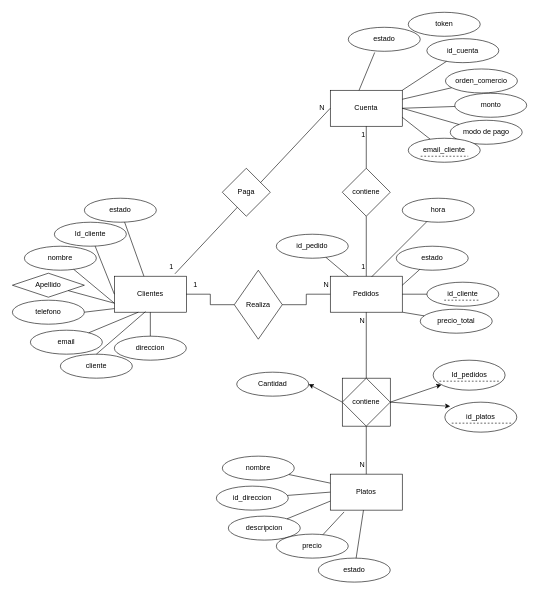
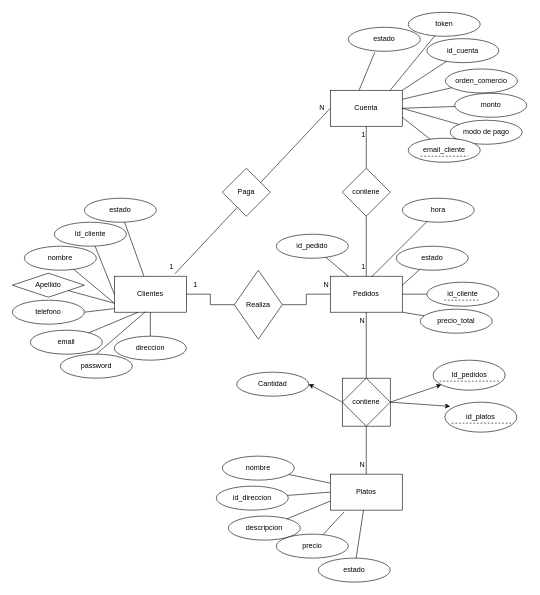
  <mxCell id="0" />
  <mxCell id="1" parent="0" />
  <mxCell id="2" value="" style="whiteSpace=wrap;html=1;aspect=fixed;" parent="1" vertex="1"><mxGeometry x="570" y="630" width="80" height="80" as="geometry" /></mxCell>
  <mxCell id="3" value="Clientes" style="rounded=0;whiteSpace=wrap;html=1;" parent="1" vertex="1"><mxGeometry x="190" y="460" width="120" height="60" as="geometry" /></mxCell>
  <mxCell id="4" value="Platos" style="rounded=0;whiteSpace=wrap;html=1;" parent="1" vertex="1"><mxGeometry x="550" y="790" width="120" height="60" as="geometry" /></mxCell>
  <mxCell id="5" value="Cuenta" style="rounded=0;whiteSpace=wrap;html=1;" parent="1" vertex="1"><mxGeometry x="550" y="150" width="120" height="60" as="geometry" /></mxCell>
  <mxCell id="6" value="Pedidos" style="rounded=0;whiteSpace=wrap;html=1;" parent="1" vertex="1"><mxGeometry x="550" y="460" width="120" height="60" as="geometry" /></mxCell>
  <mxCell id="7" value="Realiza" style="rhombus;whiteSpace=wrap;html=1;" parent="1" vertex="1"><mxGeometry x="390" y="450" width="80" height="115" as="geometry" /></mxCell>
  <mxCell id="8" value="" style="endArrow=none;html=1;rounded=0;strokeColor=default;edgeStyle=orthogonalEdgeStyle;exitX=1;exitY=0.5;exitDx=0;exitDy=0;entryX=0;entryY=0.5;entryDx=0;entryDy=0;" parent="1" source="3" target="7" edge="1"><mxGeometry width="50" height="50" relative="1" as="geometry"><mxPoint x="390" y="480" as="sourcePoint" /><mxPoint x="440" y="430" as="targetPoint" /></mxGeometry></mxCell>
  <mxCell id="9" value="" style="endArrow=none;html=1;rounded=0;strokeColor=default;edgeStyle=orthogonalEdgeStyle;exitX=1;exitY=0.5;exitDx=0;exitDy=0;entryX=0;entryY=0.5;entryDx=0;entryDy=0;" parent="1" source="7" target="6" edge="1"><mxGeometry width="50" height="50" relative="1" as="geometry"><mxPoint x="490" y="489.5" as="sourcePoint" /><mxPoint x="580" y="489.5" as="targetPoint" /></mxGeometry></mxCell>
  <mxCell id="10" value="1" style="text;html=1;strokeColor=none;fillColor=none;align=left;verticalAlign=middle;whiteSpace=wrap;rounded=0;" parent="1" vertex="1"><mxGeometry x="320" y="460" width="60" height="30" as="geometry" /></mxCell>
  <mxCell id="11" value="&lt;div align=&quot;right&quot;&gt;N&lt;/div&gt;" style="text;html=1;strokeColor=none;fillColor=none;align=right;verticalAlign=middle;whiteSpace=wrap;rounded=0;" parent="1" vertex="1"><mxGeometry x="490" y="460" width="60" height="30" as="geometry" /></mxCell>
  <mxCell id="12" value="&lt;div align=&quot;center&quot;&gt;Id_cliente&lt;/div&gt;" style="ellipse;whiteSpace=wrap;html=1;strokeWidth=1;align=center;" parent="1" vertex="1"><mxGeometry x="90" y="370" width="120" height="40" as="geometry" /></mxCell>
  <mxCell id="13" value="" style="endArrow=none;html=1;rounded=0;strokeColor=default;exitX=0;exitY=0.5;exitDx=0;exitDy=0;" parent="1" source="3" target="12" edge="1"><mxGeometry width="50" height="50" relative="1" as="geometry"><mxPoint x="480" y="500" as="sourcePoint" /><mxPoint x="560" y="500" as="targetPoint" /></mxGeometry></mxCell>
  <mxCell id="14" value="&lt;div align=&quot;center&quot;&gt;nombre&lt;/div&gt;" style="ellipse;whiteSpace=wrap;html=1;strokeWidth=1;align=center;" parent="1" vertex="1"><mxGeometry x="40" y="410" width="120" height="40" as="geometry" /></mxCell>
  <mxCell id="15" value="" style="endArrow=none;html=1;rounded=0;strokeColor=default;exitX=0;exitY=0.75;exitDx=0;exitDy=0;" parent="1" source="3" target="14" edge="1"><mxGeometry width="50" height="50" relative="1" as="geometry"><mxPoint x="180" y="550" as="sourcePoint" /><mxPoint x="550" y="560" as="targetPoint" /></mxGeometry></mxCell>
  <mxCell id="16" value="&lt;div align=&quot;center&quot;&gt;Apellido&lt;/div&gt;" style="rhombus;whiteSpace=wrap;html=1;strokeWidth=1;align=center;" parent="1" vertex="1"><mxGeometry x="20" y="455" width="120" height="40" as="geometry" /></mxCell>
  <mxCell id="17" value="" style="endArrow=none;html=1;rounded=0;strokeColor=default;exitX=0;exitY=0.75;exitDx=0;exitDy=0;" parent="1" source="3" target="16" edge="1"><mxGeometry width="50" height="50" relative="1" as="geometry"><mxPoint x="240" y="590" as="sourcePoint" /><mxPoint x="610" y="600" as="targetPoint" /></mxGeometry></mxCell>
  <mxCell id="18" value="&lt;div align=&quot;center&quot;&gt;telefono&lt;/div&gt;" style="ellipse;whiteSpace=wrap;html=1;strokeWidth=1;align=center;" parent="1" vertex="1"><mxGeometry x="20" y="500" width="120" height="40" as="geometry" /></mxCell>
  <mxCell id="19" value="" style="endArrow=none;html=1;rounded=0;strokeColor=default;entryX=1;entryY=0.5;entryDx=0;entryDy=0;exitX=0;exitY=0.9;exitDx=0;exitDy=0;exitPerimeter=0;" parent="1" source="3" target="18" edge="1"><mxGeometry width="50" height="50" relative="1" as="geometry"><mxPoint x="240" y="620" as="sourcePoint" /><mxPoint x="610" y="630" as="targetPoint" /></mxGeometry></mxCell>
  <mxCell id="20" value="&lt;div align=&quot;center&quot;&gt;email&lt;/div&gt;" style="ellipse;whiteSpace=wrap;html=1;strokeWidth=1;align=center;" parent="1" vertex="1"><mxGeometry x="50" y="550" width="120" height="40" as="geometry" /></mxCell>
  <mxCell id="21" value="" style="endArrow=none;html=1;rounded=0;strokeColor=default;exitX=0.333;exitY=1;exitDx=0;exitDy=0;exitPerimeter=0;" parent="1" source="3" target="20" edge="1"><mxGeometry width="50" height="50" relative="1" as="geometry"><mxPoint x="345" y="590" as="sourcePoint" /><mxPoint x="715" y="600" as="targetPoint" /></mxGeometry></mxCell>
- <mxCell id="22" value="&lt;div align=&quot;center&quot;&gt;cliente&lt;br&gt;&lt;/div&gt;" style="ellipse;whiteSpace=wrap;html=1;strokeWidth=1;align=center;" parent="1" vertex="1"><mxGeometry y="590" width="120" height="40" as="geometry" x="100" /></mxCell>
+ <mxCell id="22" value="&lt;div align=&quot;center&quot;&gt;password&lt;br&gt;&lt;/div&gt;" style="ellipse;whiteSpace=wrap;html=1;strokeWidth=1;align=center;" parent="1" vertex="1"><mxGeometry y="590" width="120" height="40" as="geometry" x="100" /></mxCell>
  <mxCell id="23" value="" style="endArrow=none;html=1;rounded=0;strokeColor=default;exitX=0.433;exitY=0.983;exitDx=0;exitDy=0;entryX=0.5;entryY=0;entryDx=0;entryDy=0;exitPerimeter=0;" parent="1" source="3" target="22" edge="1"><mxGeometry width="50" height="50" relative="1" as="geometry"><mxPoint x="420" y="590" as="sourcePoint" /><mxPoint x="790" y="600" as="targetPoint" /></mxGeometry></mxCell>
  <mxCell id="24" value="&lt;div align=&quot;center&quot;&gt;direccion&lt;/div&gt;" style="ellipse;whiteSpace=wrap;html=1;strokeWidth=1;align=center;" parent="1" vertex="1"><mxGeometry x="190" y="560" width="120" height="40" as="geometry" /></mxCell>
  <mxCell id="25" value="" style="endArrow=none;html=1;rounded=0;strokeColor=default;entryX=0.5;entryY=0;entryDx=0;entryDy=0;" parent="1" source="3" target="24" edge="1"><mxGeometry width="50" height="50" relative="1" as="geometry"><mxPoint x="420" y="630" as="sourcePoint" /><mxPoint x="790" y="640" as="targetPoint" /></mxGeometry></mxCell>
  <mxCell id="26" value="&lt;div align=&quot;center&quot;&gt;id_pedido&lt;/div&gt;" style="ellipse;whiteSpace=wrap;html=1;strokeWidth=1;align=center;" parent="1" vertex="1"><mxGeometry x="460" y="390" width="120" height="40.02" as="geometry" /></mxCell>
  <mxCell id="27" value="" style="endArrow=none;html=1;rounded=0;strokeColor=default;exitX=0.25;exitY=0;exitDx=0;exitDy=0;" parent="1" source="6" target="26" edge="1"><mxGeometry width="50" height="50" relative="1" as="geometry"><mxPoint x="592.96" y="455" as="sourcePoint" /><mxPoint x="1074" y="389.98" as="targetPoint" /></mxGeometry></mxCell>
  <mxCell id="28" value="&lt;div align=&quot;center&quot;&gt;hora&lt;/div&gt;" style="ellipse;whiteSpace=wrap;html=1;strokeWidth=1;align=center;" parent="1" vertex="1"><mxGeometry x="670" y="330" width="120" height="40" as="geometry" /></mxCell>
  <mxCell id="29" value="" style="endArrow=none;html=1;rounded=0;strokeColor=default;exitX=0.575;exitY=0.017;exitDx=0;exitDy=0;exitPerimeter=0;" parent="1" source="6" target="28" edge="1"><mxGeometry width="50" height="50" relative="1" as="geometry"><mxPoint x="860" y="400" as="sourcePoint" /><mxPoint x="1230" y="410" as="targetPoint" /></mxGeometry></mxCell>
  <mxCell id="30" value="&lt;div align=&quot;center&quot;&gt;estado&lt;/div&gt;" style="ellipse;whiteSpace=wrap;html=1;strokeWidth=1;align=center;" parent="1" vertex="1"><mxGeometry x="660" y="410" width="120" height="40" as="geometry" /></mxCell>
  <mxCell id="31" value="" style="endArrow=none;html=1;rounded=0;strokeColor=default;exitX=1;exitY=0.25;exitDx=0;exitDy=0;" parent="1" source="6" target="30" edge="1"><mxGeometry width="50" height="50" relative="1" as="geometry"><mxPoint x="910" y="435" as="sourcePoint" /><mxPoint x="1280" y="445" as="targetPoint" /></mxGeometry></mxCell>
  <mxCell id="32" value="&lt;div align=&quot;center&quot;&gt;estado&lt;/div&gt;" style="ellipse;whiteSpace=wrap;html=1;strokeWidth=1;align=center;" parent="1" vertex="1"><mxGeometry x="140" y="330" width="120" height="40" as="geometry" /></mxCell>
  <mxCell id="33" value="" style="endArrow=none;html=1;rounded=0;strokeColor=default;" parent="1" source="3" target="32" edge="1"><mxGeometry width="50" height="50" relative="1" as="geometry"><mxPoint x="330" y="350" as="sourcePoint" /><mxPoint x="700" y="360" as="targetPoint" /></mxGeometry></mxCell>
  <mxCell id="34" value="&lt;div align=&quot;center&quot;&gt;precio_total&lt;br&gt;&lt;/div&gt;" style="ellipse;whiteSpace=wrap;html=1;strokeWidth=1;align=center;" parent="1" vertex="1"><mxGeometry x="700" y="515" width="120" height="40" as="geometry" /></mxCell>
  <mxCell id="35" value="" style="endArrow=none;html=1;rounded=0;strokeColor=default;exitX=1;exitY=1;exitDx=0;exitDy=0;" parent="1" source="6" target="34" edge="1"><mxGeometry width="50" height="50" relative="1" as="geometry"><mxPoint x="910" y="520" as="sourcePoint" /><mxPoint x="1280" y="530" as="targetPoint" /></mxGeometry></mxCell>
  <mxCell id="36" value="contiene" style="rhombus;whiteSpace=wrap;html=1;strokeWidth=1;align=center;" parent="1" vertex="1"><mxGeometry x="570" y="630" width="80" height="80" as="geometry" /></mxCell>
  <mxCell id="37" value="" style="endArrow=none;html=1;rounded=0;strokeColor=default;entryX=0.5;entryY=1;entryDx=0;entryDy=0;exitX=0.5;exitY=0;exitDx=0;exitDy=0;" parent="1" source="36" target="6" edge="1"><mxGeometry width="50" height="50" relative="1" as="geometry"><mxPoint x="580" y="590" as="sourcePoint" /><mxPoint x="630" y="540" as="targetPoint" /></mxGeometry></mxCell>
  <mxCell id="38" value="" style="endArrow=none;html=1;rounded=0;strokeColor=default;entryX=0.5;entryY=1;entryDx=0;entryDy=0;exitX=0.5;exitY=0;exitDx=0;exitDy=0;" parent="1" source="4" target="36" edge="1"><mxGeometry width="50" height="50" relative="1" as="geometry"><mxPoint x="610" y="710" as="sourcePoint" /><mxPoint x="609" y="670" as="targetPoint" /></mxGeometry></mxCell>
  <mxCell id="39" value="&lt;div align=&quot;right&quot;&gt;N&lt;/div&gt;" style="text;html=1;strokeColor=none;fillColor=none;align=right;verticalAlign=middle;whiteSpace=wrap;rounded=0;" parent="1" vertex="1"><mxGeometry x="550" y="520" width="60" height="30" as="geometry" /></mxCell>
  <mxCell id="40" value="&lt;div align=&quot;right&quot;&gt;N&lt;/div&gt;" style="text;html=1;strokeColor=none;fillColor=none;align=right;verticalAlign=middle;whiteSpace=wrap;rounded=0;" parent="1" vertex="1"><mxGeometry x="550" y="760" width="60" height="30" as="geometry" /></mxCell>
  <mxCell id="41" value="&lt;div align=&quot;center&quot;&gt;id_direccion&lt;/div&gt;" style="ellipse;whiteSpace=wrap;html=1;strokeWidth=1;align=center;" parent="1" vertex="1"><mxGeometry x="360" y="810" width="120" height="40" as="geometry" /></mxCell>
  <mxCell id="42" value="" style="endArrow=none;html=1;rounded=0;strokeColor=default;exitX=0;exitY=0.5;exitDx=0;exitDy=0;" parent="1" source="4" target="41" edge="1"><mxGeometry width="50" height="50" relative="1" as="geometry"><mxPoint x="490" y="825" as="sourcePoint" /><mxPoint x="1030" y="945" as="targetPoint" /></mxGeometry></mxCell>
  <mxCell id="43" value="&lt;div align=&quot;center&quot;&gt;nombre&lt;/div&gt;" style="ellipse;whiteSpace=wrap;html=1;strokeWidth=1;align=center;" parent="1" vertex="1"><mxGeometry x="370" y="760" width="120" height="40" as="geometry" /></mxCell>
  <mxCell id="44" value="" style="endArrow=none;html=1;rounded=0;strokeColor=default;exitX=0;exitY=0.25;exitDx=0;exitDy=0;" parent="1" source="4" target="43" edge="1"><mxGeometry width="50" height="50" relative="1" as="geometry"><mxPoint x="550" y="770" as="sourcePoint" /><mxPoint x="1030" y="895" as="targetPoint" /></mxGeometry></mxCell>
  <mxCell id="45" value="&lt;div align=&quot;center&quot;&gt;descripcion&lt;/div&gt;" style="ellipse;whiteSpace=wrap;html=1;strokeWidth=1;align=center;" parent="1" vertex="1"><mxGeometry x="380" y="860" width="120" height="40" as="geometry" /></mxCell>
  <mxCell id="46" value="" style="endArrow=none;html=1;rounded=0;strokeColor=default;exitX=0;exitY=0.75;exitDx=0;exitDy=0;" parent="1" source="4" target="45" edge="1"><mxGeometry width="50" height="50" relative="1" as="geometry"><mxPoint x="570" y="870" as="sourcePoint" /><mxPoint x="1050" y="995" as="targetPoint" /></mxGeometry></mxCell>
  <mxCell id="47" value="&lt;div align=&quot;center&quot;&gt;precio&lt;br&gt;&lt;/div&gt;" style="ellipse;whiteSpace=wrap;html=1;strokeWidth=1;align=center;" parent="1" vertex="1"><mxGeometry x="460" y="890" width="120" height="40" as="geometry" /></mxCell>
  <mxCell id="48" value="" style="endArrow=none;html=1;rounded=0;strokeColor=default;exitX=0.192;exitY=1.05;exitDx=0;exitDy=0;exitPerimeter=0;" parent="1" source="4" target="47" edge="1"><mxGeometry width="50" height="50" relative="1" as="geometry"><mxPoint x="650" y="910" as="sourcePoint" /><mxPoint x="1130" y="1035" as="targetPoint" /></mxGeometry></mxCell>
  <mxCell id="49" value="&lt;div align=&quot;center&quot;&gt;estado&lt;/div&gt;" style="ellipse;whiteSpace=wrap;html=1;strokeWidth=1;align=center;" parent="1" vertex="1"><mxGeometry x="530" y="930" width="120" height="40" as="geometry" /></mxCell>
  <mxCell id="50" value="" style="endArrow=none;html=1;rounded=0;strokeColor=default;" parent="1" source="4" target="49" edge="1"><mxGeometry width="50" height="50" relative="1" as="geometry"><mxPoint x="775" y="920" as="sourcePoint" /><mxPoint x="1255" y="1045" as="targetPoint" /></mxGeometry></mxCell>
  <mxCell id="51" value="contiene" style="rhombus;whiteSpace=wrap;html=1;strokeWidth=1;align=center;" parent="1" vertex="1"><mxGeometry x="570" y="280" width="80" height="80" as="geometry" /></mxCell>
  <mxCell id="52" value="" style="endArrow=none;html=1;rounded=0;strokeColor=default;entryX=0.5;entryY=1;entryDx=0;entryDy=0;" parent="1" source="51" target="5" edge="1"><mxGeometry width="50" height="50" relative="1" as="geometry"><mxPoint x="610" y="280" as="sourcePoint" /><mxPoint x="620" y="530" as="targetPoint" /></mxGeometry></mxCell>
  <mxCell id="53" value="" style="endArrow=none;html=1;rounded=0;strokeColor=default;entryX=0.5;entryY=1;entryDx=0;entryDy=0;exitX=0.5;exitY=0;exitDx=0;exitDy=0;" parent="1" source="6" target="51" edge="1"><mxGeometry width="50" height="50" relative="1" as="geometry"><mxPoint x="620" y="290" as="sourcePoint" /><mxPoint x="620" y="220" as="targetPoint" /></mxGeometry></mxCell>
  <mxCell id="54" value="&lt;div align=&quot;left&quot;&gt;1&lt;/div&gt;" style="text;html=1;strokeColor=none;fillColor=none;align=left;verticalAlign=middle;whiteSpace=wrap;rounded=0;" parent="1" vertex="1"><mxGeometry x="600" y="430.02" width="60" height="30" as="geometry" /></mxCell>
  <mxCell id="55" value="&lt;div align=&quot;left&quot;&gt;1&lt;/div&gt;" style="text;html=1;strokeColor=none;fillColor=none;align=left;verticalAlign=middle;whiteSpace=wrap;rounded=0;" parent="1" vertex="1"><mxGeometry x="600" y="210" width="60" height="30" as="geometry" /></mxCell>
  <mxCell id="56" value="" style="endArrow=none;html=1;rounded=0;strokeColor=default;exitX=0.842;exitY=-0.067;exitDx=0;exitDy=0;entryX=0;entryY=0.5;entryDx=0;entryDy=0;exitPerimeter=0;" parent="1" source="3" target="5" edge="1"><mxGeometry width="50" height="50" relative="1" as="geometry"><mxPoint x="620" y="640" as="sourcePoint" /><mxPoint x="540" y="190" as="targetPoint" /></mxGeometry></mxCell>
  <mxCell id="57" value="&lt;div align=&quot;center&quot;&gt;Paga&lt;/div&gt;" style="rhombus;whiteSpace=wrap;html=1;strokeWidth=1;align=center;" parent="1" vertex="1"><mxGeometry x="370" y="280" width="80" height="80" as="geometry" /></mxCell>
  <mxCell id="58" value="1" style="text;html=1;strokeColor=none;fillColor=none;align=left;verticalAlign=middle;whiteSpace=wrap;rounded=0;" parent="1" vertex="1"><mxGeometry x="280" y="430.02" width="60" height="30" as="geometry" /></mxCell>
  <mxCell id="59" value="N" style="text;html=1;strokeColor=none;fillColor=none;align=left;verticalAlign=middle;whiteSpace=wrap;rounded=0;" parent="1" vertex="1"><mxGeometry x="530" y="165" width="60" height="30" as="geometry" /></mxCell>
  <mxCell id="60" value="&lt;div align=&quot;center&quot;&gt;estado&lt;/div&gt;" style="ellipse;whiteSpace=wrap;html=1;strokeWidth=1;align=center;" parent="1" vertex="1"><mxGeometry x="580" y="45" width="120" height="40" as="geometry" /></mxCell>
  <mxCell id="61" value="" style="endArrow=none;html=1;rounded=0;strokeColor=default;exitX=0.4;exitY=0;exitDx=0;exitDy=0;entryX=0.367;entryY=1.05;entryDx=0;entryDy=0;entryPerimeter=0;exitPerimeter=0;" parent="1" source="5" target="60" edge="1"><mxGeometry width="50" height="50" relative="1" as="geometry"><mxPoint x="610" y="165" as="sourcePoint" /><mxPoint x="1140" y="75" as="targetPoint" /></mxGeometry></mxCell>
  <mxCell id="62" value="token" style="ellipse;whiteSpace=wrap;html=1;strokeWidth=1;align=center;" parent="1" vertex="1"><mxGeometry x="680" y="20" width="120" height="40" as="geometry" /></mxCell>
+ <mxCell id="63" value="" style="endArrow=none;html=1;rounded=0;strokeColor=default;exitX=0.825;exitY=0.017;exitDx=0;exitDy=0;exitPerimeter=0;" parent="1" source="5" target="62" edge="1"><mxGeometry width="50" height="50" relative="1" as="geometry"><mxPoint x="669" y="103.02" as="sourcePoint" /><mxPoint x="1240" y="50" as="targetPoint" /></mxGeometry></mxCell>
  <mxCell id="64" value="id_cuenta" style="ellipse;whiteSpace=wrap;html=1;strokeWidth=1;align=center;" parent="1" vertex="1"><mxGeometry x="711" y="63.98" width="120" height="40" as="geometry" /></mxCell>
  <mxCell id="65" value="" style="endArrow=none;html=1;rounded=0;strokeColor=default;exitX=1;exitY=0;exitDx=0;exitDy=0;" parent="1" source="5" target="64" edge="1"><mxGeometry width="50" height="50" relative="1" as="geometry"><mxPoint x="680" y="195" as="sourcePoint" /><mxPoint x="1271" y="93.98" as="targetPoint" /></mxGeometry></mxCell>
  <mxCell id="66" value="orden_comercio" style="ellipse;whiteSpace=wrap;html=1;strokeWidth=1;align=center;" parent="1" vertex="1"><mxGeometry x="742" y="114.49" width="120" height="40" as="geometry" /></mxCell>
  <mxCell id="67" value="" style="endArrow=none;html=1;rounded=0;strokeColor=default;exitX=1;exitY=0.25;exitDx=0;exitDy=0;" parent="1" source="5" target="66" edge="1"><mxGeometry width="50" height="50" relative="1" as="geometry"><mxPoint x="711" y="245.51" as="sourcePoint" /><mxPoint x="1302" y="144.49" as="targetPoint" /></mxGeometry></mxCell>
  <mxCell id="68" value="monto" style="ellipse;whiteSpace=wrap;html=1;strokeWidth=1;align=center;" parent="1" vertex="1"><mxGeometry x="757.5" y="155" width="120" height="40" as="geometry" /></mxCell>
  <mxCell id="69" value="" style="endArrow=none;html=1;rounded=0;strokeColor=default;exitX=1;exitY=0.5;exitDx=0;exitDy=0;" parent="1" source="5" target="68" edge="1"><mxGeometry width="50" height="50" relative="1" as="geometry"><mxPoint x="726.5" y="296.02" as="sourcePoint" /><mxPoint x="1317.5" y="195" as="targetPoint" /></mxGeometry></mxCell>
  <mxCell id="70" value="modo de pago" style="ellipse;whiteSpace=wrap;html=1;strokeWidth=1;align=center;" parent="1" vertex="1"><mxGeometry x="750" y="200" width="120" height="40" as="geometry" /></mxCell>
  <mxCell id="71" value="" style="endArrow=none;html=1;rounded=0;strokeColor=default;exitX=1;exitY=0.5;exitDx=0;exitDy=0;" parent="1" source="5" target="70" edge="1"><mxGeometry width="50" height="50" relative="1" as="geometry"><mxPoint x="689" y="191.02" as="sourcePoint" /><mxPoint x="1280" y="90" as="targetPoint" /></mxGeometry></mxCell>
  <mxCell id="72" value="email_cliente" style="ellipse;whiteSpace=wrap;html=1;strokeWidth=1;align=center;" parent="1" vertex="1"><mxGeometry x="680" y="230" width="120" height="40" as="geometry" /></mxCell>
  <mxCell id="73" value="" style="endArrow=none;html=1;rounded=0;strokeColor=default;entryX=1;entryY=0.75;entryDx=0;entryDy=0;" parent="1" source="72" target="5" edge="1"><mxGeometry width="50" height="50" relative="1" as="geometry"><mxPoint x="608" y="160" as="sourcePoint" /><mxPoint x="634.04" y="97" as="targetPoint" /></mxGeometry></mxCell>
  <mxCell id="74" value="Id_pedidos" style="ellipse;whiteSpace=wrap;html=1;" parent="1" vertex="1"><mxGeometry x="721.5" y="600" width="120" height="50" as="geometry" /></mxCell>
  <mxCell id="75" value="id_platos" style="ellipse;whiteSpace=wrap;html=1;" parent="1" vertex="1"><mxGeometry x="741" y="670" width="120" height="50" as="geometry" /></mxCell>
  <mxCell id="76" value="" style="endArrow=classic;html=1;rounded=0;exitX=1;exitY=0.5;exitDx=0;exitDy=0;" parent="1" source="36" target="74" edge="1"><mxGeometry width="50" height="50" relative="1" as="geometry"><mxPoint x="690" y="650" as="sourcePoint" /><mxPoint x="740" y="600" as="targetPoint" /></mxGeometry></mxCell>
  <mxCell id="77" value="" style="endArrow=classic;html=1;rounded=0;exitX=1;exitY=0.5;exitDx=0;exitDy=0;entryX=0.075;entryY=0.14;entryDx=0;entryDy=0;entryPerimeter=0;" parent="1" source="36" target="75" edge="1"><mxGeometry width="50" height="50" relative="1" as="geometry"><mxPoint x="660" y="680" as="sourcePoint" /><mxPoint x="735.522" y="665.476" as="targetPoint" /></mxGeometry></mxCell>
  <mxCell id="78" value="" style="line;strokeWidth=1;html=1;dashed=1;" parent="1" vertex="1"><mxGeometry x="752.5" y="700" width="99" height="10" as="geometry" /></mxCell>
  <mxCell id="79" value="" style="line;strokeWidth=1;html=1;dashed=1;" parent="1" vertex="1"><mxGeometry x="732" y="630" width="99" height="10" as="geometry" /></mxCell>
  <mxCell id="80" value="Cantidad" style="ellipse;whiteSpace=wrap;html=1;strokeWidth=1;" parent="1" vertex="1"><mxGeometry x="394" y="620" width="120" height="40" as="geometry" /></mxCell>
  <mxCell id="81" value="" style="endArrow=classic;html=1;rounded=0;exitX=0;exitY=0.5;exitDx=0;exitDy=0;entryX=1;entryY=0.5;entryDx=0;entryDy=0;" parent="1" source="36" target="80" edge="1"><mxGeometry width="50" height="50" relative="1" as="geometry"><mxPoint x="580" y="670" as="sourcePoint" /><mxPoint x="521.36" y="618.69" as="targetPoint" /></mxGeometry></mxCell>
  <mxCell id="82" value="id_cliente" style="ellipse;whiteSpace=wrap;html=1;strokeWidth=1;align=center;" parent="1" vertex="1"><mxGeometry x="711" y="470" width="120" height="40" as="geometry" /></mxCell>
  <mxCell id="83" value="" style="endArrow=none;html=1;rounded=0;exitX=1;exitY=0.5;exitDx=0;exitDy=0;" parent="1" source="6" target="82" edge="1"><mxGeometry width="50" height="50" relative="1" as="geometry"><mxPoint x="690" y="520" as="sourcePoint" /><mxPoint x="740" y="470" as="targetPoint" /></mxGeometry></mxCell>
  <mxCell id="84" value="" style="endArrow=none;html=1;rounded=0;dashed=1;" parent="1" edge="1"><mxGeometry width="50" height="50" relative="1" as="geometry"><mxPoint x="740" y="500" as="sourcePoint" /><mxPoint x="798.5" y="500" as="targetPoint" /></mxGeometry></mxCell>
  <mxCell id="85" value="" style="endArrow=none;html=1;rounded=0;dashed=1;" parent="1" edge="1"><mxGeometry width="50" height="50" relative="1" as="geometry"><mxPoint x="700.75" y="260" as="sourcePoint" /><mxPoint x="780" y="260" as="targetPoint" /></mxGeometry></mxCell>
